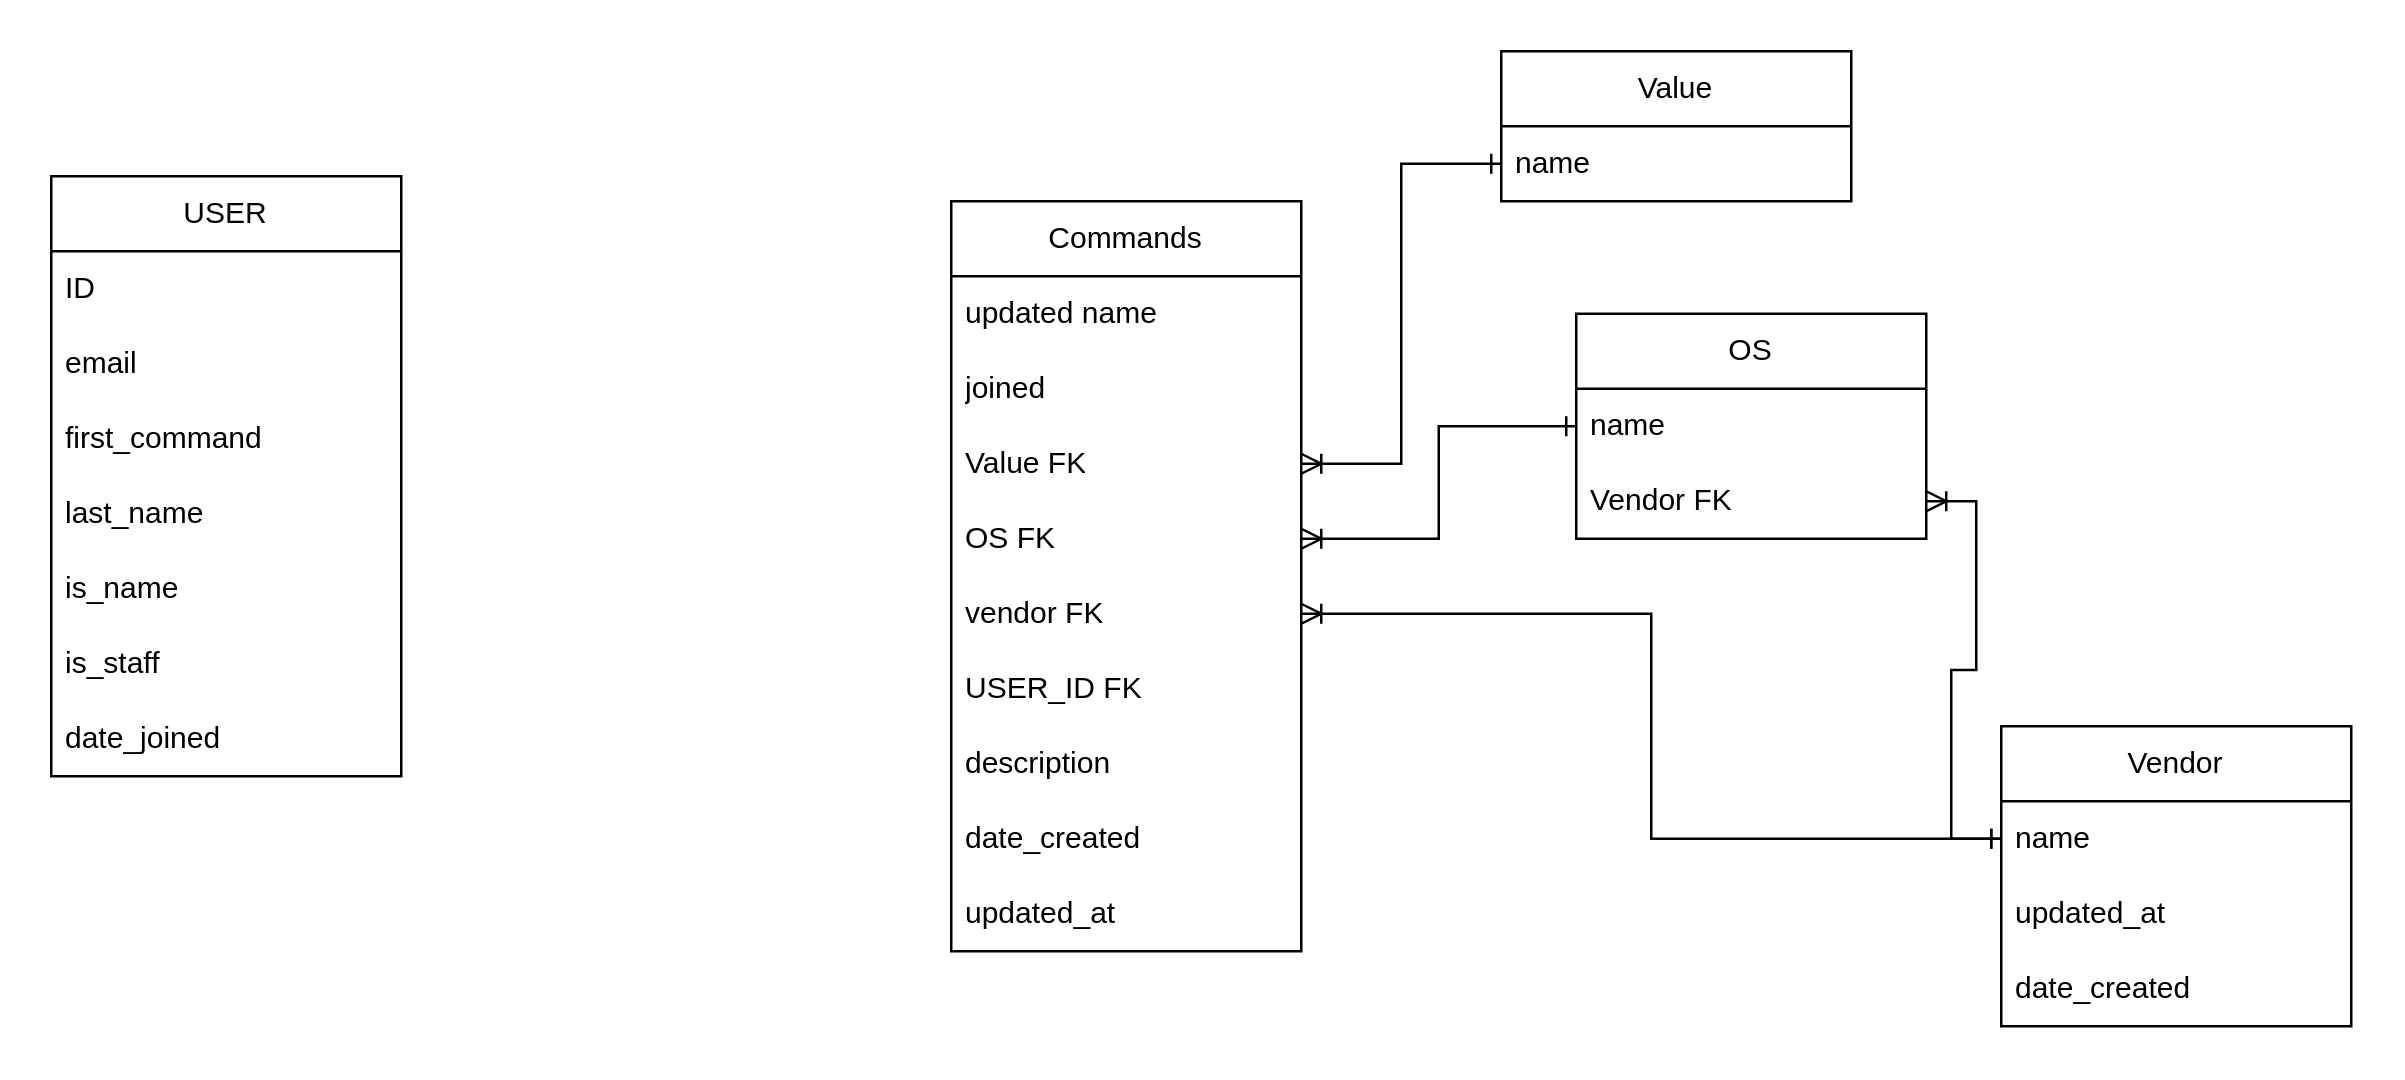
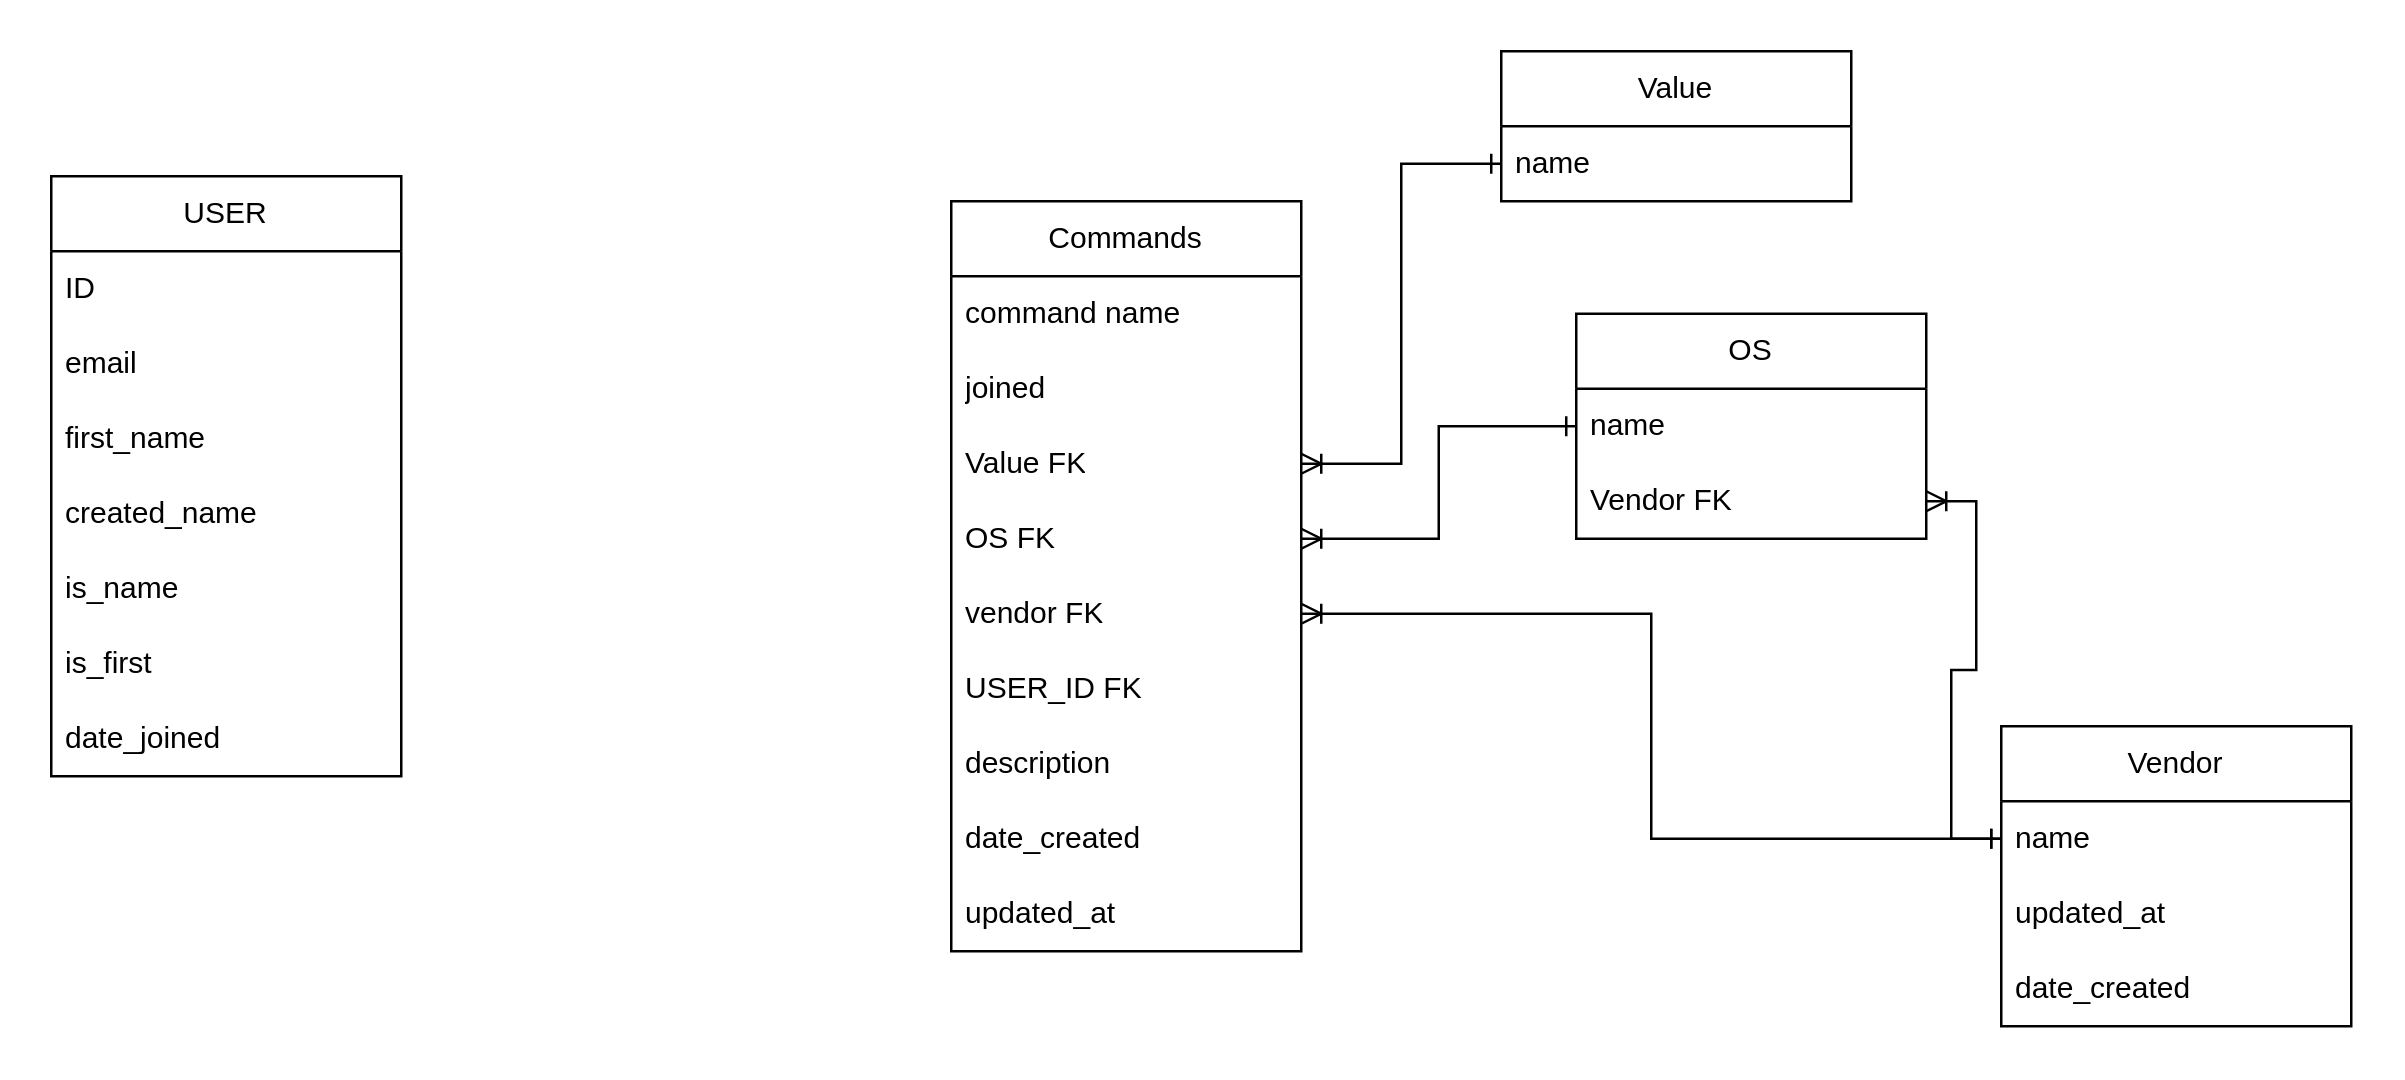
  <mxCell id="0" />
  <mxCell id="1" parent="0" />
  <mxCell id="2" value="Commands" style="swimlane;fontStyle=0;childLayout=stackLayout;horizontal=1;startSize=30;horizontalStack=0;resizeParent=1;resizeParentMax=0;resizeLast=0;collapsible=1;marginBottom=0;whiteSpace=wrap;html=1;" vertex="1" parent="1"><mxGeometry x="380" y="80" width="140" height="300" as="geometry" /></mxCell>
- <mxCell id="3" value="updated name" style="text;strokeColor=none;fillColor=none;align=left;verticalAlign=middle;spacingLeft=4;spacingRight=4;overflow=hidden;points=[[0,0.5],[1,0.5]];portConstraint=eastwest;rotatable=0;whiteSpace=wrap;html=1;" vertex="1" parent="2"><mxGeometry y="30" width="140" height="30" as="geometry" /></mxCell>
+ <mxCell id="3" value="command name" style="text;strokeColor=none;fillColor=none;align=left;verticalAlign=middle;spacingLeft=4;spacingRight=4;overflow=hidden;points=[[0,0.5],[1,0.5]];portConstraint=eastwest;rotatable=0;whiteSpace=wrap;html=1;" vertex="1" parent="2"><mxGeometry y="30" width="140" height="30" as="geometry" /></mxCell>
  <mxCell id="4" value="joined" style="text;strokeColor=none;fillColor=none;align=left;verticalAlign=middle;spacingLeft=4;spacingRight=4;overflow=hidden;points=[[0,0.5],[1,0.5]];portConstraint=eastwest;rotatable=0;whiteSpace=wrap;html=1;" vertex="1" parent="2"><mxGeometry y="60" width="140" height="30" as="geometry" /></mxCell>
  <mxCell id="5" value="Value FK" style="text;strokeColor=none;fillColor=none;align=left;verticalAlign=middle;spacingLeft=4;spacingRight=4;overflow=hidden;points=[[0,0.5],[1,0.5]];portConstraint=eastwest;rotatable=0;whiteSpace=wrap;html=1;" vertex="1" parent="2"><mxGeometry y="90" width="140" height="30" as="geometry" /></mxCell>
  <mxCell id="6" value="OS FK" style="text;strokeColor=none;fillColor=none;align=left;verticalAlign=middle;spacingLeft=4;spacingRight=4;overflow=hidden;points=[[0,0.5],[1,0.5]];portConstraint=eastwest;rotatable=0;whiteSpace=wrap;html=1;" vertex="1" parent="2"><mxGeometry y="120" width="140" height="30" as="geometry" /></mxCell>
  <mxCell id="7" value="vendor FK" style="text;strokeColor=none;fillColor=none;align=left;verticalAlign=middle;spacingLeft=4;spacingRight=4;overflow=hidden;points=[[0,0.5],[1,0.5]];portConstraint=eastwest;rotatable=0;whiteSpace=wrap;html=1;" vertex="1" parent="2"><mxGeometry y="150" width="140" height="30" as="geometry" /></mxCell>
  <mxCell id="8" value="USER_ID FK" style="text;strokeColor=none;fillColor=none;align=left;verticalAlign=middle;spacingLeft=4;spacingRight=4;overflow=hidden;points=[[0,0.5],[1,0.5]];portConstraint=eastwest;rotatable=0;whiteSpace=wrap;html=1;" vertex="1" parent="2"><mxGeometry y="180" width="140" height="30" as="geometry" /></mxCell>
  <mxCell id="9" value="description" style="text;strokeColor=none;fillColor=none;align=left;verticalAlign=middle;spacingLeft=4;spacingRight=4;overflow=hidden;points=[[0,0.5],[1,0.5]];portConstraint=eastwest;rotatable=0;whiteSpace=wrap;html=1;" vertex="1" parent="2"><mxGeometry y="210" width="140" height="30" as="geometry" /></mxCell>
  <mxCell id="10" value="date_created" style="text;strokeColor=none;fillColor=none;align=left;verticalAlign=middle;spacingLeft=4;spacingRight=4;overflow=hidden;points=[[0,0.5],[1,0.5]];portConstraint=eastwest;rotatable=0;whiteSpace=wrap;html=1;" vertex="1" parent="2"><mxGeometry y="240" width="140" height="30" as="geometry" /></mxCell>
  <mxCell id="11" value="updated_at" style="text;strokeColor=none;fillColor=none;align=left;verticalAlign=middle;spacingLeft=4;spacingRight=4;overflow=hidden;points=[[0,0.5],[1,0.5]];portConstraint=eastwest;rotatable=0;whiteSpace=wrap;html=1;" vertex="1" parent="2"><mxGeometry y="270" width="140" height="30" as="geometry" /></mxCell>
  <mxCell id="12" value="Vendor" style="swimlane;fontStyle=0;childLayout=stackLayout;horizontal=1;startSize=30;horizontalStack=0;resizeParent=1;resizeParentMax=0;resizeLast=0;collapsible=1;marginBottom=0;whiteSpace=wrap;html=1;" vertex="1" parent="1"><mxGeometry x="800" y="290" width="140" height="120" as="geometry" /></mxCell>
  <mxCell id="13" value="name" style="text;strokeColor=none;fillColor=none;align=left;verticalAlign=middle;spacingLeft=4;spacingRight=4;overflow=hidden;points=[[0,0.5],[1,0.5]];portConstraint=eastwest;rotatable=0;whiteSpace=wrap;html=1;" vertex="1" parent="12"><mxGeometry y="30" width="140" height="30" as="geometry" /></mxCell>
  <mxCell id="14" value="updated_at" style="text;strokeColor=none;fillColor=none;align=left;verticalAlign=middle;spacingLeft=4;spacingRight=4;overflow=hidden;points=[[0,0.5],[1,0.5]];portConstraint=eastwest;rotatable=0;whiteSpace=wrap;html=1;" vertex="1" parent="12"><mxGeometry y="60" width="140" height="30" as="geometry" /></mxCell>
  <mxCell id="15" value="date_created" style="text;strokeColor=none;fillColor=none;align=left;verticalAlign=middle;spacingLeft=4;spacingRight=4;overflow=hidden;points=[[0,0.5],[1,0.5]];portConstraint=eastwest;rotatable=0;whiteSpace=wrap;html=1;" vertex="1" parent="12"><mxGeometry y="90" width="140" height="30" as="geometry" /></mxCell>
  <mxCell id="16" value="OS" style="swimlane;fontStyle=0;childLayout=stackLayout;horizontal=1;startSize=30;horizontalStack=0;resizeParent=1;resizeParentMax=0;resizeLast=0;collapsible=1;marginBottom=0;whiteSpace=wrap;html=1;" vertex="1" parent="1"><mxGeometry x="630" y="125" width="140" height="90" as="geometry" /></mxCell>
  <mxCell id="17" value="name" style="text;strokeColor=none;fillColor=none;align=left;verticalAlign=middle;spacingLeft=4;spacingRight=4;overflow=hidden;points=[[0,0.5],[1,0.5]];portConstraint=eastwest;rotatable=0;whiteSpace=wrap;html=1;" vertex="1" parent="16"><mxGeometry y="30" width="140" height="30" as="geometry" /></mxCell>
  <mxCell id="18" value="Vendor FK" style="text;strokeColor=none;fillColor=none;align=left;verticalAlign=middle;spacingLeft=4;spacingRight=4;overflow=hidden;points=[[0,0.5],[1,0.5]];portConstraint=eastwest;rotatable=0;whiteSpace=wrap;html=1;" vertex="1" parent="16"><mxGeometry y="60" width="140" height="30" as="geometry" /></mxCell>
  <mxCell id="19" value="Value" style="swimlane;fontStyle=0;childLayout=stackLayout;horizontal=1;startSize=30;horizontalStack=0;resizeParent=1;resizeParentMax=0;resizeLast=0;collapsible=1;marginBottom=0;whiteSpace=wrap;html=1;" vertex="1" parent="1"><mxGeometry x="600" y="20" width="140" height="60" as="geometry" /></mxCell>
  <mxCell id="20" value="name" style="text;strokeColor=none;fillColor=none;align=left;verticalAlign=middle;spacingLeft=4;spacingRight=4;overflow=hidden;points=[[0,0.5],[1,0.5]];portConstraint=eastwest;rotatable=0;whiteSpace=wrap;html=1;" vertex="1" parent="19"><mxGeometry y="30" width="140" height="30" as="geometry" /></mxCell>
  <mxCell id="21" style="edgeStyle=orthogonalEdgeStyle;rounded=0;orthogonalLoop=1;jettySize=auto;html=1;entryX=0;entryY=0.5;entryDx=0;entryDy=0;endArrow=ERone;endFill=0;startArrow=ERoneToMany;startFill=0;" edge="1" parent="1" source="5" target="20"><mxGeometry relative="1" as="geometry" /></mxCell>
  <mxCell id="22" style="edgeStyle=orthogonalEdgeStyle;rounded=0;orthogonalLoop=1;jettySize=auto;html=1;entryX=0;entryY=0.5;entryDx=0;entryDy=0;endArrow=ERone;endFill=0;startArrow=ERoneToMany;startFill=0;exitX=1;exitY=0.5;exitDx=0;exitDy=0;" edge="1" parent="1" source="7" target="13"><mxGeometry relative="1" as="geometry"><mxPoint x="530" y="195" as="sourcePoint" /><mxPoint x="590" y="425" as="targetPoint" /></mxGeometry></mxCell>
  <mxCell id="23" style="edgeStyle=orthogonalEdgeStyle;rounded=0;orthogonalLoop=1;jettySize=auto;html=1;entryX=0;entryY=0.5;entryDx=0;entryDy=0;endArrow=ERone;endFill=0;startArrow=ERoneToMany;startFill=0;exitX=1;exitY=0.5;exitDx=0;exitDy=0;" edge="1" parent="1" source="6" target="17"><mxGeometry relative="1" as="geometry"><mxPoint x="530" y="195" as="sourcePoint" /><mxPoint x="610" y="75" as="targetPoint" /></mxGeometry></mxCell>
  <mxCell id="24" style="edgeStyle=orthogonalEdgeStyle;rounded=0;orthogonalLoop=1;jettySize=auto;html=1;entryX=0;entryY=0.5;entryDx=0;entryDy=0;endArrow=ERone;endFill=0;startArrow=ERoneToMany;startFill=0;exitX=1;exitY=0.5;exitDx=0;exitDy=0;" edge="1" parent="1" source="18" target="13"><mxGeometry relative="1" as="geometry"><mxPoint x="530" y="255" as="sourcePoint" /><mxPoint x="720" y="445" as="targetPoint" /></mxGeometry></mxCell>
  <mxCell id="25" value="USER" style="swimlane;fontStyle=0;childLayout=stackLayout;horizontal=1;startSize=30;horizontalStack=0;resizeParent=1;resizeParentMax=0;resizeLast=0;collapsible=1;marginBottom=0;whiteSpace=wrap;html=1;" vertex="1" parent="1"><mxGeometry x="20" y="70" width="140" height="240" as="geometry" /></mxCell>
  <mxCell id="26" value="ID" style="text;strokeColor=none;fillColor=none;align=left;verticalAlign=middle;spacingLeft=4;spacingRight=4;overflow=hidden;points=[[0,0.5],[1,0.5]];portConstraint=eastwest;rotatable=0;whiteSpace=wrap;html=1;" vertex="1" parent="25"><mxGeometry y="30" width="140" height="30" as="geometry" /></mxCell>
  <mxCell id="27" value="email" style="text;strokeColor=none;fillColor=none;align=left;verticalAlign=middle;spacingLeft=4;spacingRight=4;overflow=hidden;points=[[0,0.5],[1,0.5]];portConstraint=eastwest;rotatable=0;whiteSpace=wrap;html=1;" vertex="1" parent="25"><mxGeometry y="60" width="140" height="30" as="geometry" /></mxCell>
- <mxCell id="28" value="first_command" style="text;strokeColor=none;fillColor=none;align=left;verticalAlign=middle;spacingLeft=4;spacingRight=4;overflow=hidden;points=[[0,0.5],[1,0.5]];portConstraint=eastwest;rotatable=0;whiteSpace=wrap;html=1;" vertex="1" parent="25"><mxGeometry y="90" width="140" height="30" as="geometry" /></mxCell>
- <mxCell id="29" value="last_name" style="text;strokeColor=none;fillColor=none;align=left;verticalAlign=middle;spacingLeft=4;spacingRight=4;overflow=hidden;points=[[0,0.5],[1,0.5]];portConstraint=eastwest;rotatable=0;whiteSpace=wrap;html=1;" vertex="1" parent="25"><mxGeometry y="120" width="140" height="30" as="geometry" /></mxCell>
+ <mxCell id="28" value="first_name" style="text;strokeColor=none;fillColor=none;align=left;verticalAlign=middle;spacingLeft=4;spacingRight=4;overflow=hidden;points=[[0,0.5],[1,0.5]];portConstraint=eastwest;rotatable=0;whiteSpace=wrap;html=1;" vertex="1" parent="25"><mxGeometry y="90" width="140" height="30" as="geometry" /></mxCell>
+ <mxCell id="29" value="created_name" style="text;strokeColor=none;fillColor=none;align=left;verticalAlign=middle;spacingLeft=4;spacingRight=4;overflow=hidden;points=[[0,0.5],[1,0.5]];portConstraint=eastwest;rotatable=0;whiteSpace=wrap;html=1;" vertex="1" parent="25"><mxGeometry y="120" width="140" height="30" as="geometry" /></mxCell>
  <mxCell id="30" value="is_name" style="text;strokeColor=none;fillColor=none;align=left;verticalAlign=middle;spacingLeft=4;spacingRight=4;overflow=hidden;points=[[0,0.5],[1,0.5]];portConstraint=eastwest;rotatable=0;whiteSpace=wrap;html=1;" vertex="1" parent="25"><mxGeometry y="150" width="140" height="30" as="geometry" /></mxCell>
- <mxCell id="31" value="is_staff" style="text;strokeColor=none;fillColor=none;align=left;verticalAlign=middle;spacingLeft=4;spacingRight=4;overflow=hidden;points=[[0,0.5],[1,0.5]];portConstraint=eastwest;rotatable=0;whiteSpace=wrap;html=1;" vertex="1" parent="25"><mxGeometry y="180" width="140" height="30" as="geometry" /></mxCell>
+ <mxCell id="31" value="is_first" style="text;strokeColor=none;fillColor=none;align=left;verticalAlign=middle;spacingLeft=4;spacingRight=4;overflow=hidden;points=[[0,0.5],[1,0.5]];portConstraint=eastwest;rotatable=0;whiteSpace=wrap;html=1;" vertex="1" parent="25"><mxGeometry y="180" width="140" height="30" as="geometry" /></mxCell>
  <mxCell id="32" value="date_joined" style="text;strokeColor=none;fillColor=none;align=left;verticalAlign=middle;spacingLeft=4;spacingRight=4;overflow=hidden;points=[[0,0.5],[1,0.5]];portConstraint=eastwest;rotatable=0;whiteSpace=wrap;html=1;" vertex="1" parent="25"><mxGeometry y="210" width="140" height="30" as="geometry" /></mxCell>
